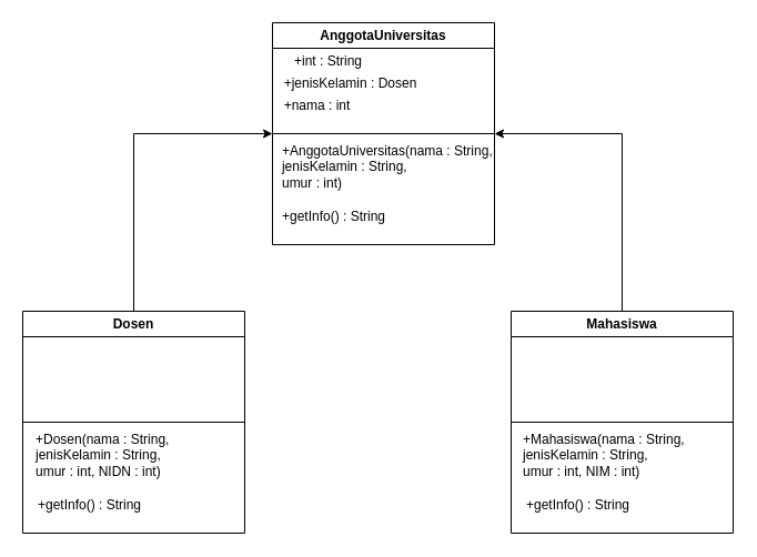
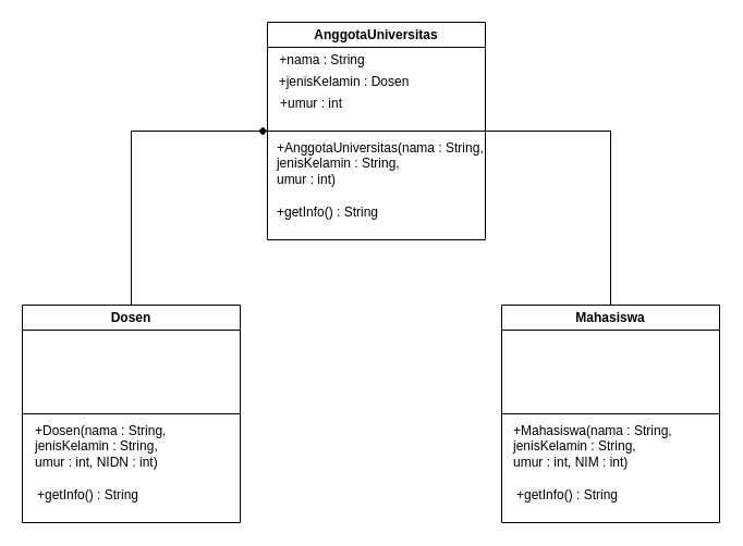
  <mxCell id="0" />
  <mxCell id="1" parent="0" />
  <mxCell id="2" value="AnggotaUniversitas" style="swimlane;whiteSpace=wrap;html=1;" vertex="1" parent="1"><mxGeometry x="245" y="20" width="200" height="200" as="geometry" /></mxCell>
- <mxCell id="3" value="+int : String" style="text;html=1;align=center;verticalAlign=middle;resizable=0;points=[];autosize=1;strokeColor=none;fillColor=none;" vertex="1" parent="2"><mxGeometry y="20" width="100" height="30" as="geometry" /></mxCell>
+ <mxCell id="3" value="+nama : String" style="text;html=1;align=center;verticalAlign=middle;resizable=0;points=[];autosize=1;strokeColor=none;fillColor=none;" vertex="1" parent="2"><mxGeometry y="20" width="100" height="30" as="geometry" /></mxCell>
  <mxCell id="4" value="+jenisKelamin : Dosen" style="text;html=1;align=center;verticalAlign=middle;resizable=0;points=[];autosize=1;strokeColor=none;fillColor=none;" vertex="1" parent="2"><mxGeometry y="40" width="140" height="30" as="geometry" /></mxCell>
- <mxCell id="5" value="+nama : int" style="text;html=1;align=center;verticalAlign=middle;resizable=0;points=[];autosize=1;strokeColor=none;fillColor=none;" vertex="1" parent="2"><mxGeometry y="60" width="80" height="30" as="geometry" /></mxCell>
+ <mxCell id="5" value="+umur : int" style="text;html=1;align=center;verticalAlign=middle;resizable=0;points=[];autosize=1;strokeColor=none;fillColor=none;" vertex="1" parent="2"><mxGeometry y="60" width="80" height="30" as="geometry" /></mxCell>
  <mxCell id="6" value="&lt;span style=&quot;text-align: left;&quot;&gt;+AnggotaUniversitas(nama : String,&amp;nbsp;&lt;/span&gt;&lt;div style=&quot;text-align: left;&quot;&gt;jenisKelamin : String,&amp;nbsp;&lt;/div&gt;&lt;div style=&quot;text-align: left;&quot;&gt;umur : int)&lt;/div&gt;" style="text;html=1;align=center;verticalAlign=middle;resizable=0;points=[];autosize=1;strokeColor=none;fillColor=none;" vertex="1" parent="2"><mxGeometry x="-5" y="100" width="220" height="60" as="geometry" /></mxCell>
  <mxCell id="7" value="+getInfo() : String" style="text;html=1;align=center;verticalAlign=middle;resizable=0;points=[];autosize=1;strokeColor=none;fillColor=none;" vertex="1" parent="2"><mxGeometry x="-5" y="160" width="120" height="30" as="geometry" /></mxCell>
  <mxCell id="8" value="" style="endArrow=none;html=1;rounded=0;entryX=1;entryY=0.5;entryDx=0;entryDy=0;exitX=0;exitY=0.5;exitDx=0;exitDy=0;" edge="1" parent="1" source="2" target="2"><mxGeometry width="50" height="50" relative="1" as="geometry"><mxPoint x="230" y="160" as="sourcePoint" /><mxPoint x="280" y="110" as="targetPoint" /></mxGeometry></mxCell>
  <mxCell id="9" value="Dosen" style="swimlane;whiteSpace=wrap;html=1;" vertex="1" parent="1"><mxGeometry x="20" y="280" width="200" height="200" as="geometry" /></mxCell>
  <mxCell id="10" value="+Dosen(nama : String,&amp;nbsp;&lt;div&gt;jenisKelamin : String,&amp;nbsp;&lt;/div&gt;&lt;div&gt;umur : int, NIDN : int)&lt;/div&gt;" style="text;html=1;align=left;verticalAlign=middle;resizable=0;points=[];autosize=1;strokeColor=none;fillColor=none;" vertex="1" parent="9"><mxGeometry x="10" y="100" width="150" height="60" as="geometry" /></mxCell>
  <mxCell id="11" value="+getInfo() : String" style="text;html=1;align=center;verticalAlign=middle;resizable=0;points=[];autosize=1;strokeColor=none;fillColor=none;" vertex="1" parent="9"><mxGeometry y="160" width="120" height="30" as="geometry" /></mxCell>
  <mxCell id="12" value="" style="endArrow=none;html=1;rounded=0;entryX=1;entryY=0.5;entryDx=0;entryDy=0;exitX=0;exitY=0.5;exitDx=0;exitDy=0;" edge="1" parent="1" source="9" target="9"><mxGeometry width="50" height="50" relative="1" as="geometry"><mxPoint x="30" y="390" as="sourcePoint" /><mxPoint x="80" y="340" as="targetPoint" /></mxGeometry></mxCell>
  <mxCell id="13" value="Mahasiswa" style="swimlane;whiteSpace=wrap;html=1;" vertex="1" parent="1"><mxGeometry x="460" y="280" width="200" height="200" as="geometry" /></mxCell>
  <mxCell id="14" value="&lt;span style=&quot;text-align: left;&quot;&gt;+Mahasiswa(nama : String,&amp;nbsp;&lt;/span&gt;&lt;div style=&quot;text-align: left;&quot;&gt;jenisKelamin : String,&amp;nbsp;&lt;/div&gt;&lt;div style=&quot;text-align: left;&quot;&gt;umur : int, NIM : int)&lt;/div&gt;" style="text;html=1;align=center;verticalAlign=middle;resizable=0;points=[];autosize=1;strokeColor=none;fillColor=none;" vertex="1" parent="13"><mxGeometry y="100" width="170" height="60" as="geometry" /></mxCell>
  <mxCell id="15" value="+getInfo() : String" style="text;html=1;align=center;verticalAlign=middle;resizable=0;points=[];autosize=1;strokeColor=none;fillColor=none;" vertex="1" parent="13"><mxGeometry y="160" width="120" height="30" as="geometry" /></mxCell>
  <mxCell id="16" value="" style="endArrow=none;html=1;rounded=0;entryX=1;entryY=0.5;entryDx=0;entryDy=0;exitX=0;exitY=0.5;exitDx=0;exitDy=0;" edge="1" parent="1" source="13" target="13"><mxGeometry width="50" height="50" relative="1" as="geometry"><mxPoint x="385" y="390" as="sourcePoint" /><mxPoint x="435" y="340" as="targetPoint" /></mxGeometry></mxCell>
- <mxCell id="17" value="" style="endArrow=classic;html=1;rounded=0;entryX=0;entryY=0.5;entryDx=0;entryDy=0;exitX=0.5;exitY=0;exitDx=0;exitDy=0;" edge="1" parent="1" source="9" target="2"><mxGeometry width="50" height="50" relative="1" as="geometry"><mxPoint x="130" y="280" as="sourcePoint" /><mxPoint x="240" y="130" as="targetPoint" /><Array as="points"><mxPoint x="120" y="120" /></Array></mxGeometry></mxCell>
- <mxCell id="18" value="" style="endArrow=classic;html=1;rounded=0;entryX=1;entryY=0.5;entryDx=0;entryDy=0;exitX=0.5;exitY=0;exitDx=0;exitDy=0;" edge="1" parent="1" source="13" target="2"><mxGeometry width="50" height="50" relative="1" as="geometry"><mxPoint x="320" y="290" as="sourcePoint" /><mxPoint x="370" y="240" as="targetPoint" /><Array as="points"><mxPoint x="560" y="120" /></Array></mxGeometry></mxCell>
+ <mxCell id="17" value="" style="endArrow=diamond;html=1;rounded=0;entryX=0;entryY=0.5;entryDx=0;entryDy=0;exitX=0.5;exitY=0;exitDx=0;exitDy=0;" edge="1" parent="1" source="9" target="2"><mxGeometry width="50" height="50" relative="1" as="geometry"><mxPoint x="130" y="280" as="sourcePoint" /><mxPoint x="240" y="130" as="targetPoint" /><Array as="points"><mxPoint x="120" y="120" /></Array></mxGeometry></mxCell>
+ <mxCell id="18" value="" style="endArrow=none;html=1;rounded=0;entryX=1;entryY=0.5;entryDx=0;entryDy=0;exitX=0.5;exitY=0;exitDx=0;exitDy=0;" edge="1" parent="1" source="13" target="2"><mxGeometry width="50" height="50" relative="1" as="geometry"><mxPoint x="320" y="290" as="sourcePoint" /><mxPoint x="370" y="240" as="targetPoint" /><Array as="points"><mxPoint x="560" y="120" /></Array></mxGeometry></mxCell>
